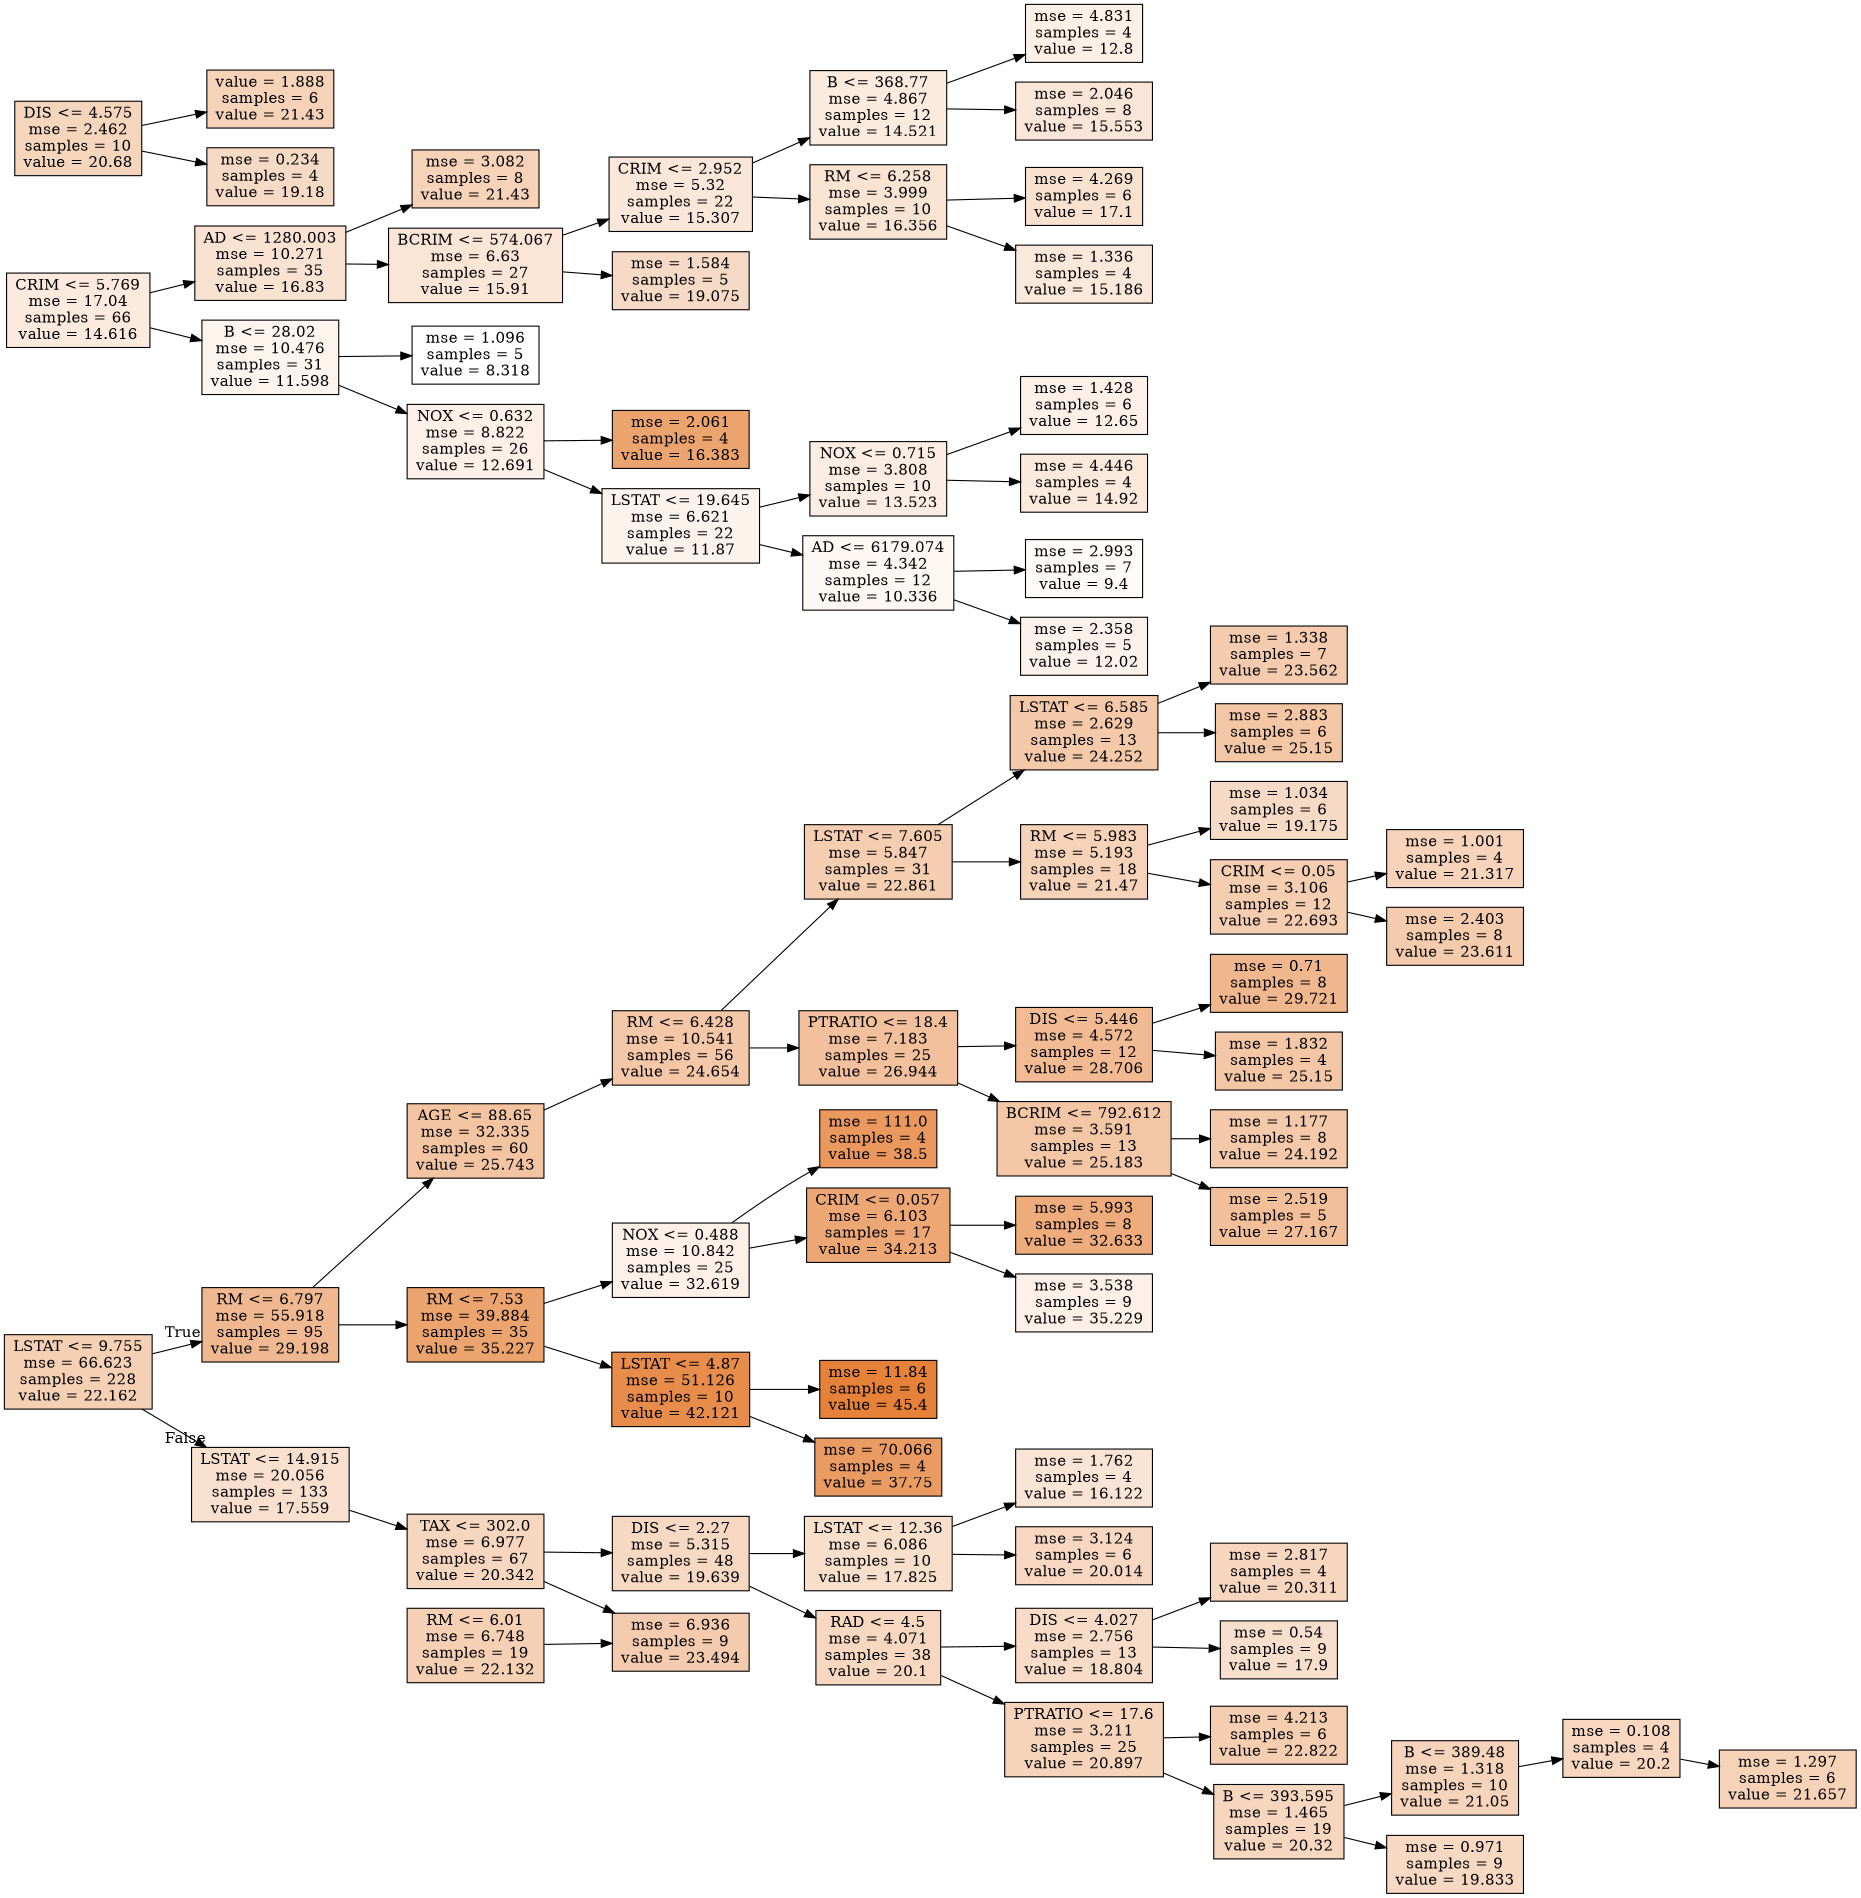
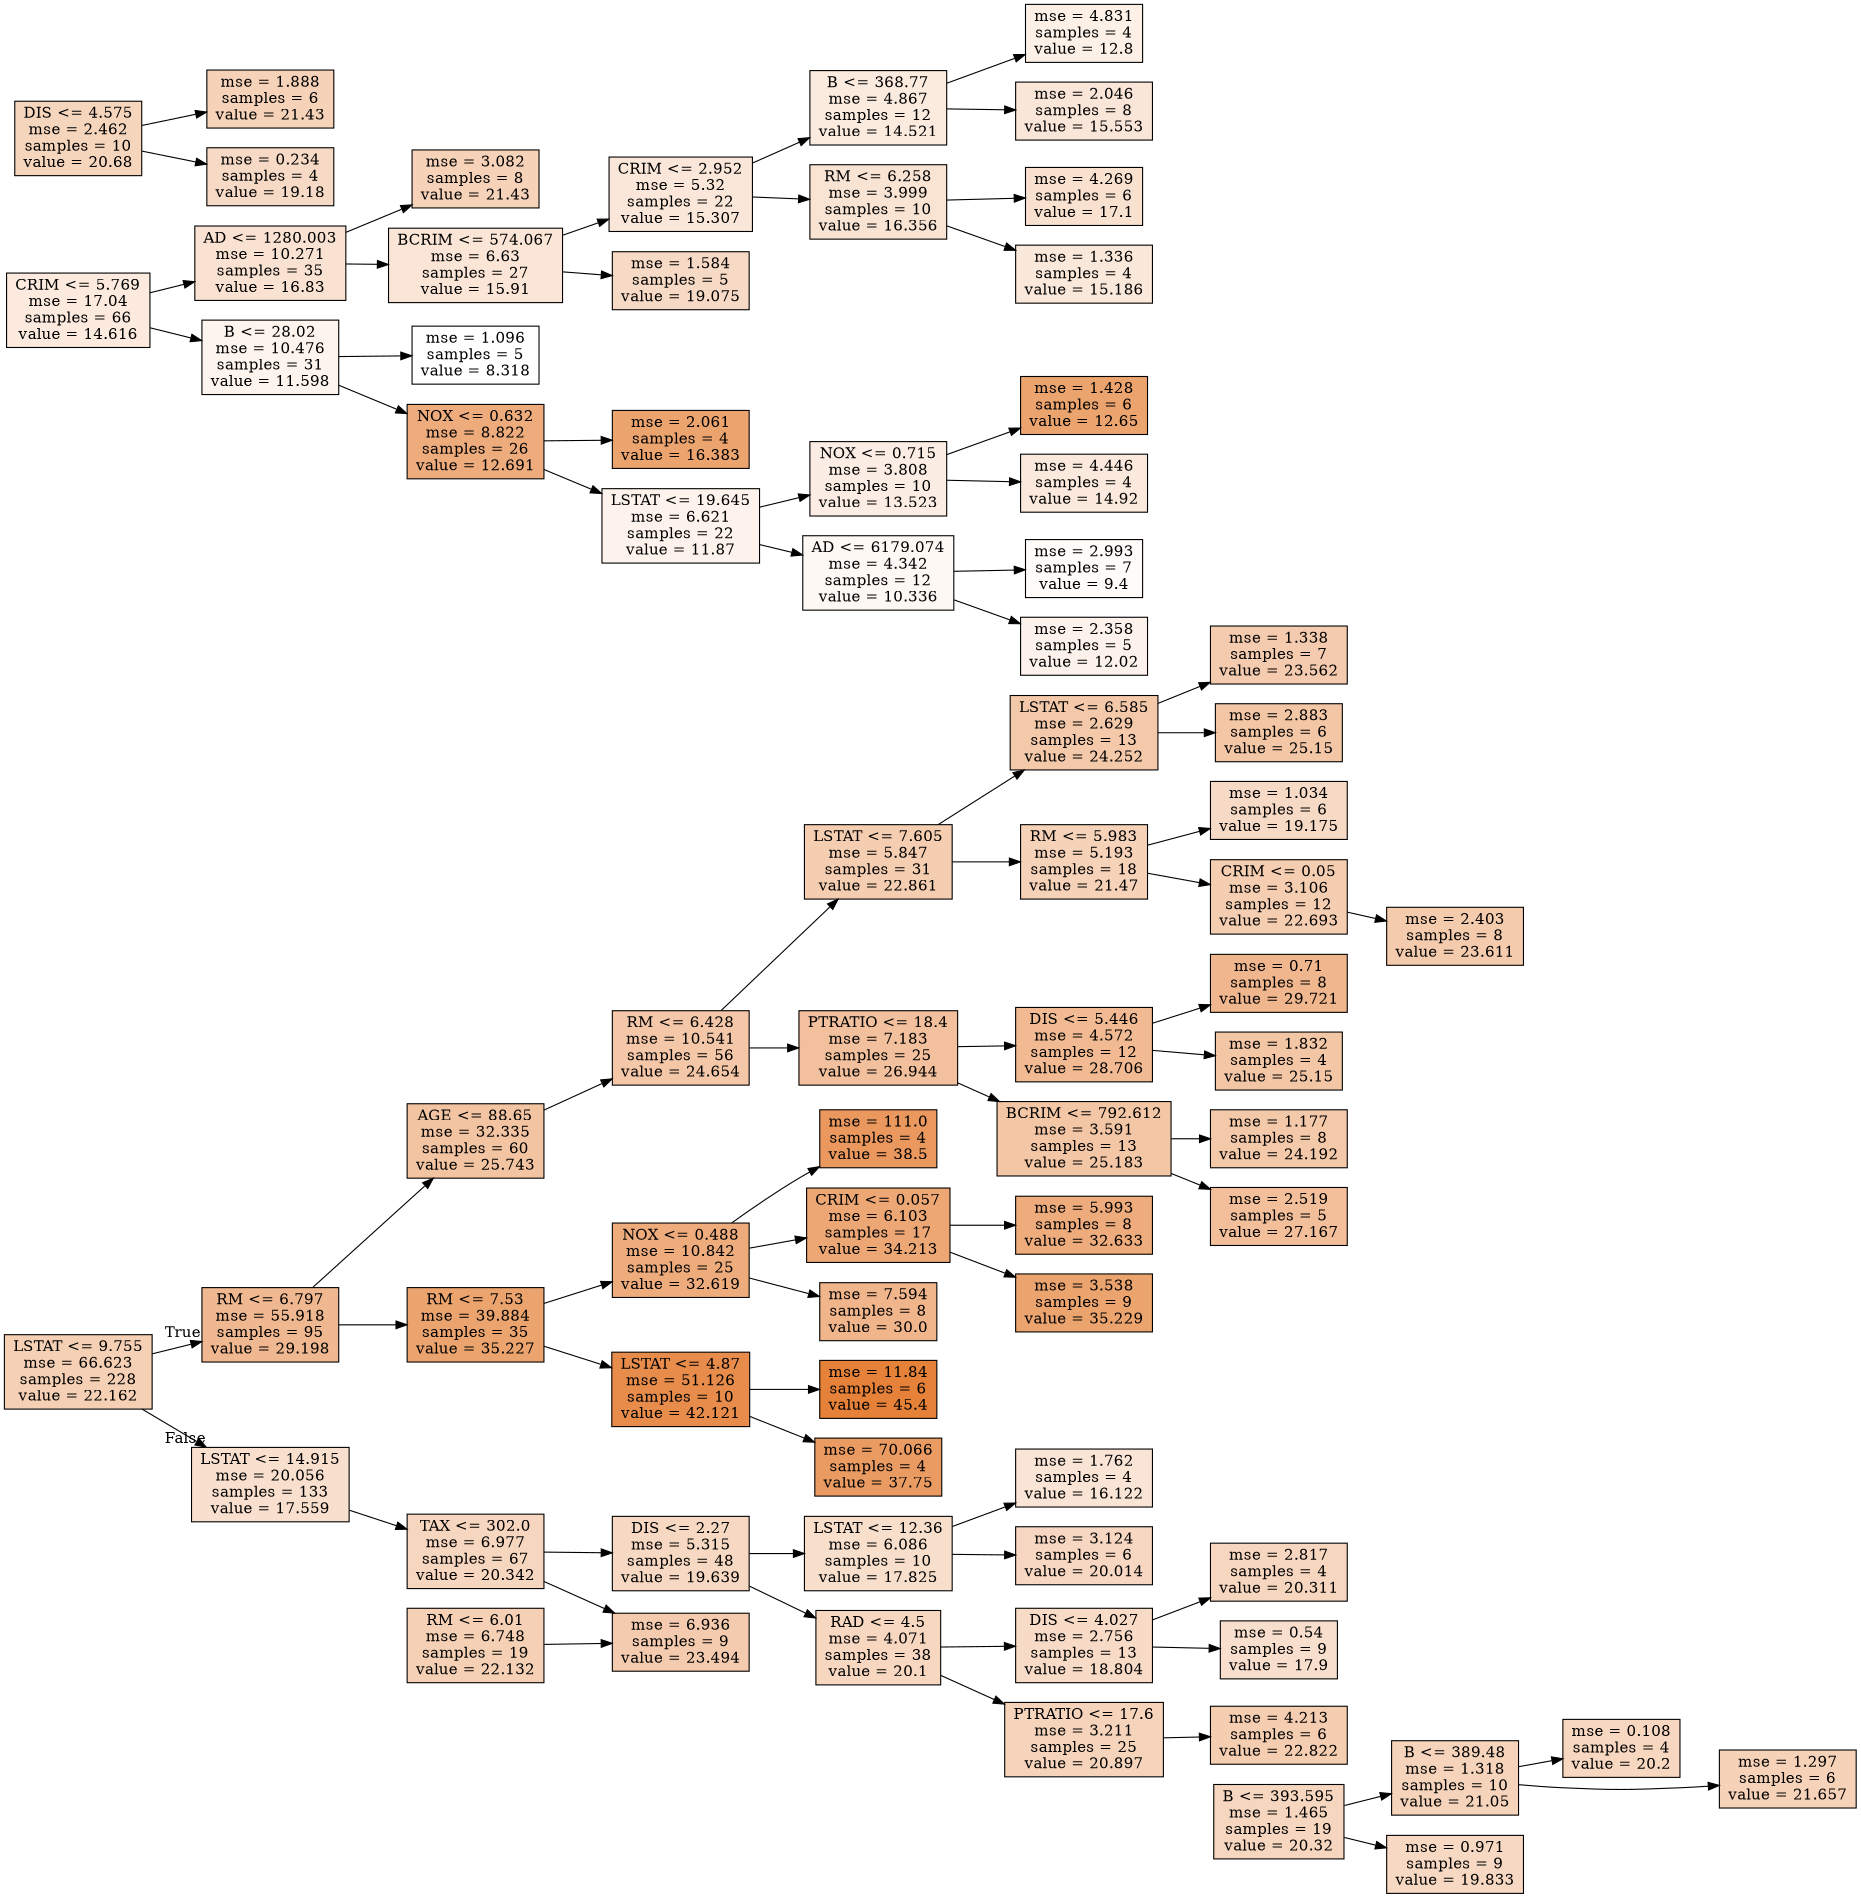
  digraph {
    rankdir=LR
    node [color=black fillcolor="#eca46f" shape=box style=filled]
    n1 [fillcolor="#f5d0b5" label="LSTAT <= 9.755\nmse = 66.623\nsamples = 228\nvalue = 22.162"]
    n2 [fillcolor="#f0b890" label="RM <= 6.797\nmse = 55.918\nsamples = 95\nvalue = 29.198"]
    n3 [fillcolor="#f9e0ce" label="LSTAT <= 14.915\nmse = 20.056\nsamples = 133\nvalue = 17.559"]
    n4 [fillcolor="#f3c4a2" label="AGE <= 88.65\nmse = 32.335\nsamples = 60\nvalue = 25.743"]
    n5 [label="RM <= 7.53\nmse = 39.884\nsamples = 35\nvalue = 35.227"]
    n6 [fillcolor="#f7d6bf" label="TAX <= 302.0\nmse = 6.977\nsamples = 67\nvalue = 20.342"]
    n7 [fillcolor="#f4c7a8" label="RM <= 6.428\nmse = 10.541\nsamples = 56\nvalue = 24.654"]
-   n8 [fillcolor="#fcf0e8" label="NOX <= 0.488\nmse = 10.842\nsamples = 25\nvalue = 32.619"]
+   n8 [fillcolor="#eeac7d" label="NOX <= 0.488\nmse = 10.842\nsamples = 25\nvalue = 32.619"]
    n9 [fillcolor="#e78c4b" label="LSTAT <= 4.87\nmse = 51.126\nsamples = 10\nvalue = 42.121"]
    n10 [fillcolor="#f5ceb1" label="LSTAT <= 7.605\nmse = 5.847\nsamples = 31\nvalue = 22.861"]
    n11 [fillcolor="#f2c09c" label="PTRATIO <= 18.4\nmse = 7.183\nsamples = 25\nvalue = 26.944"]
    n12 [fillcolor="#ea985e" label="mse = 111.0\nsamples = 4\nvalue = 38.5"]
    n13 [fillcolor="#f4c9aa" label="LSTAT <= 6.585\nmse = 2.629\nsamples = 13\nvalue = 24.252"]
    n14 [fillcolor="#f6d2b9" label="RM <= 5.983\nmse = 5.193\nsamples = 18\nvalue = 21.47"]
    n15 [fillcolor="#f1ba92" label="DIS <= 5.446\nmse = 4.572\nsamples = 12\nvalue = 28.706"]
    n16 [fillcolor="#f3c6a5" label="BCRIM <= 792.612\nmse = 3.591\nsamples = 13\nvalue = 25.183"]
    n17 [fillcolor="#f4cbae" label="mse = 1.338\nsamples = 7\nvalue = 23.562"]
    n18 [fillcolor="#f3c6a5" label="mse = 2.883\nsamples = 6\nvalue = 25.15"]
    n19 [fillcolor="#f7dac5" label="mse = 1.034\nsamples = 6\nvalue = 19.175"]
    n20 [fillcolor="#f5ceb2" label="CRIM <= 0.05\nmse = 3.106\nsamples = 12\nvalue = 22.693"]
-   n21 [fillcolor="#f6d3ba" label="mse = 1.001\nsamples = 4\nvalue = 21.317"]
    n22 [fillcolor="#f4cbad" label="mse = 2.403\nsamples = 8\nvalue = 23.611"]
    n23 [fillcolor="#f0b68d" label="mse = 0.71\nsamples = 8\nvalue = 29.721"]
    n24 [fillcolor="#f3c6a5" label="mse = 1.832\nsamples = 4\nvalue = 25.15"]
    n25 [fillcolor="#f4c9aa" label="mse = 1.177\nsamples = 8\nvalue = 24.192"]
    n26 [fillcolor="#f2bf9a" label="mse = 2.519\nsamples = 5\nvalue = 27.167"]
    n27 [fillcolor="#eda775" label="CRIM <= 0.057\nmse = 6.103\nsamples = 17\nvalue = 34.213"]
+   n28 [fillcolor="#f0b58b" label="mse = 7.594\nsamples = 8\nvalue = 30.0"]
    n29 [fillcolor="#e58139" label="mse = 11.84\nsamples = 6\nvalue = 45.4"]
    n30 [fillcolor="#ea9b62" label="mse = 70.066\nsamples = 4\nvalue = 37.75"]
    n31 [fillcolor="#eeac7d" label="mse = 5.993\nsamples = 8\nvalue = 32.633"]
-   n32 [fillcolor="#fcf0e8" label="mse = 3.538\nsamples = 9\nvalue = 35.229"]
+   n32 [label="mse = 3.538\nsamples = 9\nvalue = 35.229"]
    n33 [fillcolor="#f7d9c3" label="DIS <= 2.27\nmse = 5.315\nsamples = 48\nvalue = 19.639"]
    n34 [fillcolor="#f4cbae" label="mse = 6.936\nsamples = 9\nvalue = 23.494"]
    n35 [fillcolor="#fbeadd" label="CRIM <= 5.769\nmse = 17.04\nsamples = 66\nvalue = 14.616"]
    n36 [fillcolor="#f9e2d2" label="AD <= 1280.003\nmse = 10.271\nsamples = 35\nvalue = 16.83"]
    n37 [fillcolor="#fdf4ed" label="B <= 28.02\nmse = 10.476\nsamples = 31\nvalue = 11.598"]
    n38 [fillcolor="#f5d0b5" label="RM <= 6.01\nmse = 6.748\nsamples = 19\nvalue = 22.132"]
    n39 [fillcolor="#f8dfcc" label="LSTAT <= 12.36\nmse = 6.086\nsamples = 10\nvalue = 17.825"]
    n40 [fillcolor="#f7d7c0" label="RAD <= 4.5\nmse = 4.071\nsamples = 38\nvalue = 20.1"]
    n41 [fillcolor="#f6d5bd" label="DIS <= 4.575\nmse = 2.462\nsamples = 10\nvalue = 20.68"]
-   n42 [fillcolor="#f6d2b9" label="value = 1.888\nsamples = 6\nvalue = 21.43"]
+   n42 [fillcolor="#f6d2b9" label="mse = 1.888\nsamples = 6\nvalue = 21.43"]
    n43 [fillcolor="#f7dac5" label="mse = 0.234\nsamples = 4\nvalue = 19.18"]
    n44 [fillcolor="#fae4d5" label="mse = 1.762\nsamples = 4\nvalue = 16.122"]
    n45 [fillcolor="#f7d7c1" label="mse = 3.124\nsamples = 6\nvalue = 20.014"]
    n46 [fillcolor="#f8dbc7" label="DIS <= 4.027\nmse = 2.756\nsamples = 13\nvalue = 18.804"]
    n47 [fillcolor="#f6d4bc" label="PTRATIO <= 17.6\nmse = 3.211\nsamples = 25\nvalue = 20.897"]
    n48 [fillcolor="#f7d6bf" label="mse = 2.817\nsamples = 4\nvalue = 20.311"]
    n49 [fillcolor="#f8decc" label="mse = 0.54\nsamples = 9\nvalue = 17.9"]
    n50 [fillcolor="#f5ceb2" label="mse = 4.213\nsamples = 6\nvalue = 22.822"]
    n51 [fillcolor="#f7d6bf" label="B <= 393.595\nmse = 1.465\nsamples = 19\nvalue = 20.32"]
    n52 [fillcolor="#f6d4bb" label="B <= 389.48\nmse = 1.318\nsamples = 10\nvalue = 21.05"]
    n53 [fillcolor="#f7d8c2" label="mse = 0.971\nsamples = 9\nvalue = 19.833"]
    n54 [fillcolor="#f7d7c0" label="mse = 0.108\nsamples = 4\nvalue = 20.2"]
    n55 [fillcolor="#f6d2b8" label="mse = 1.297\nsamples = 6\nvalue = 21.657"]
    n56 [fillcolor="#f6d2b9" label="mse = 3.082\nsamples = 8\nvalue = 21.43"]
    n57 [fillcolor="#fae5d6" label="BCRIM <= 574.067\nmse = 6.63\nsamples = 27\nvalue = 15.91"]
    n58 [fillcolor="#ffffff" label="mse = 1.096\nsamples = 5\nvalue = 8.318"]
-   n59 [fillcolor="#fcf0e8" label="NOX <= 0.632\nmse = 8.822\nsamples = 26\nvalue = 12.691"]
+   n59 [fillcolor="#eeac7d" label="NOX <= 0.632\nmse = 8.822\nsamples = 26\nvalue = 12.691"]
    n60 [fillcolor="#fae7da" label="CRIM <= 2.952\nmse = 5.32\nsamples = 22\nvalue = 15.307"]
    n61 [fillcolor="#f7dac6" label="mse = 1.584\nsamples = 5\nvalue = 19.075"]
    n62 [fillcolor="#fbeade" label="B <= 368.77\nmse = 4.867\nsamples = 12\nvalue = 14.521"]
    n63 [fillcolor="#f9e4d4" label="RM <= 6.258\nmse = 3.999\nsamples = 10\nvalue = 16.356"]
    n64 [fillcolor="#fcf0e7" label="mse = 4.831\nsamples = 4\nvalue = 12.8"]
    n65 [fillcolor="#fae6d8" label="mse = 2.046\nsamples = 8\nvalue = 15.553"]
    n66 [fillcolor="#f9e1d0" label="mse = 4.269\nsamples = 6\nvalue = 17.1"]
    n67 [fillcolor="#fae8da" label="mse = 1.336\nsamples = 4\nvalue = 15.186"]
    n68 [label="mse = 2.061\nsamples = 4\nvalue = 16.383"]
    n69 [fillcolor="#fdf3ec" label="LSTAT <= 19.645\nmse = 6.621\nsamples = 22\nvalue = 11.87"]
    n70 [fillcolor="#fbede3" label="NOX <= 0.715\nmse = 3.808\nsamples = 10\nvalue = 13.523"]
    n71 [fillcolor="#fef8f4" label="AD <= 6179.074\nmse = 4.342\nsamples = 12\nvalue = 10.336"]
-   n72 [fillcolor="#fcf0e8" label="mse = 1.428\nsamples = 6\nvalue = 12.65"]
+   n72 [label="mse = 1.428\nsamples = 6\nvalue = 12.65"]
    n73 [fillcolor="#fae9dc" label="mse = 4.446\nsamples = 4\nvalue = 14.92"]
    n74 [fillcolor="#fefbf9" label="mse = 2.993\nsamples = 7\nvalue = 9.4"]
    n75 [fillcolor="#fcf2eb" label="mse = 2.358\nsamples = 5\nvalue = 12.02"]
    n1 -> n2 [headlabel=True labelangle=45 labeldistance=2.5]
    n1 -> n3 [headlabel=False labelangle=-45 labeldistance=2.5]
    n2 -> n4
    n2 -> n5
    n3 -> n6
    n4 -> n7
    n5 -> n8
    n5 -> n9
    n6 -> n33
    n6 -> n34
    n7 -> n10
    n7 -> n11
    n8 -> n12
    n8 -> n27
+   n8 -> n28
    n9 -> n29
    n9 -> n30
    n10 -> n13
    n10 -> n14
    n11 -> n15
    n11 -> n16
    n13 -> n17
    n13 -> n18
    n14 -> n19
    n14 -> n20
    n15 -> n23
    n15 -> n24
    n16 -> n25
    n16 -> n26
-   n20 -> n21
    n20 -> n22
    n27 -> n31
    n27 -> n32
    n33 -> n39
    n33 -> n40
    n35 -> n36
    n35 -> n37
    n36 -> n56
    n36 -> n57
    n37 -> n58
    n37 -> n59
    n38 -> n34
    n39 -> n44
    n39 -> n45
    n40 -> n46
    n40 -> n47
    n41 -> n42
    n41 -> n43
    n46 -> n48
    n46 -> n49
    n47 -> n50
-   n47 -> n51
    n51 -> n52
    n51 -> n53
    n52 -> n54
-   n54 -> n55
+   n52 -> n55
    n57 -> n60
    n57 -> n61
    n59 -> n68
    n59 -> n69
    n60 -> n62
    n60 -> n63
    n62 -> n64
    n62 -> n65
    n63 -> n66
    n63 -> n67
    n69 -> n70
    n69 -> n71
    n70 -> n72
    n70 -> n73
    n71 -> n74
    n71 -> n75
  }
